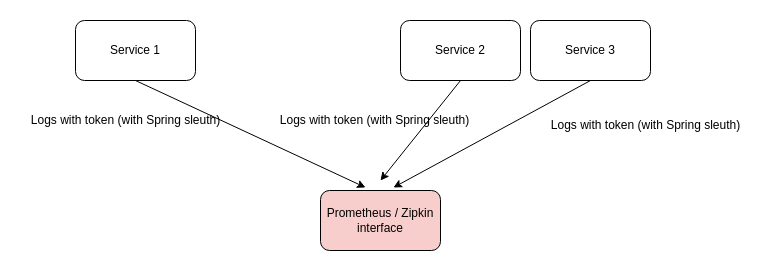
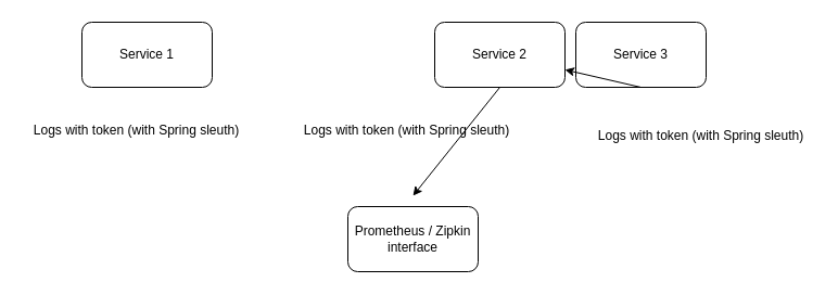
  <mxCell id="0" />
  <mxCell id="1" parent="0" />
  <mxCell id="2" value="Service 1" style="rounded=1;whiteSpace=wrap;html=1;" vertex="1" parent="1"><mxGeometry x="75" y="20" width="120" height="60" as="geometry" /></mxCell>
  <mxCell id="3" value="Service 2" style="rounded=1;whiteSpace=wrap;html=1;" vertex="1" parent="1"><mxGeometry x="400" y="20" width="120" height="60" as="geometry" /></mxCell>
  <mxCell id="4" value="Service 3" style="rounded=1;whiteSpace=wrap;html=1;" vertex="1" parent="1"><mxGeometry x="530" y="20" width="120" height="60" as="geometry" /></mxCell>
- <mxCell id="5" value="Prometheus / Zipkin interface" style="rounded=1;whiteSpace=wrap;html=1;fillColor=#f8cecc;" vertex="1" parent="1"><mxGeometry x="320" y="190" width="120" height="60" as="geometry" /></mxCell>
- <mxCell id="6" value="" style="endArrow=classic;html=1;rounded=0;exitX=0.5;exitY=1;exitDx=0;exitDy=0;entryX=0.375;entryY=-0.05;entryDx=0;entryDy=0;entryPerimeter=0;" edge="1" parent="1" source="2" target="5"><mxGeometry width="50" height="50" relative="1" as="geometry"><mxPoint x="350" y="190" as="sourcePoint" /><mxPoint x="400" y="140" as="targetPoint" /></mxGeometry></mxCell>
+ <mxCell id="5" value="Prometheus / Zipkin interface" style="rounded=1;whiteSpace=wrap;html=1;" vertex="1" parent="1"><mxGeometry x="320" y="190" width="120" height="60" as="geometry" /></mxCell>
  <mxCell id="7" value="" style="endArrow=classic;html=1;rounded=0;exitX=0.5;exitY=1;exitDx=0;exitDy=0;" edge="1" parent="1" source="3"><mxGeometry width="50" height="50" relative="1" as="geometry"><mxPoint x="350" y="190" as="sourcePoint" /><mxPoint x="380" y="180" as="targetPoint" /></mxGeometry></mxCell>
- <mxCell id="8" value="" style="endArrow=classic;html=1;rounded=0;exitX=0.5;exitY=1;exitDx=0;exitDy=0;entryX=0.608;entryY=-0.05;entryDx=0;entryDy=0;entryPerimeter=0;" edge="1" parent="1" source="4" target="5"><mxGeometry width="50" height="50" relative="1" as="geometry"><mxPoint x="350" y="190" as="sourcePoint" /><mxPoint x="400" y="140" as="targetPoint" /></mxGeometry></mxCell>
+ <mxCell id="8" value="" style="endArrow=classic;html=1;rounded=0;exitX=0.5;exitY=1;exitDx=0;exitDy=0;" edge="1" parent="1" source="4" target="3"><mxGeometry width="50" height="50" relative="1" as="geometry"><mxPoint x="350" y="190" as="sourcePoint" /><mxPoint x="400" y="140" as="targetPoint" /></mxGeometry></mxCell>
  <mxCell id="9" value="Logs with token (with Spring sleuth)" style="text;html=1;align=center;verticalAlign=middle;resizable=0;points=[];autosize=1;strokeColor=none;fillColor=none;" vertex="1" parent="1"><mxGeometry x="20" y="105" width="210" height="30" as="geometry" /></mxCell>
  <mxCell id="10" value="Logs with token (with Spring sleuth)" style="text;html=1;align=center;verticalAlign=middle;resizable=0;points=[];autosize=1;strokeColor=none;fillColor=none;" vertex="1" parent="1"><mxGeometry x="269" y="105" width="210" height="30" as="geometry" /></mxCell>
  <mxCell id="11" value="Logs with token (with Spring sleuth)" style="text;html=1;align=center;verticalAlign=middle;resizable=0;points=[];autosize=1;strokeColor=none;fillColor=none;" vertex="1" parent="1"><mxGeometry x="540" y="110" width="210" height="30" as="geometry" /></mxCell>
